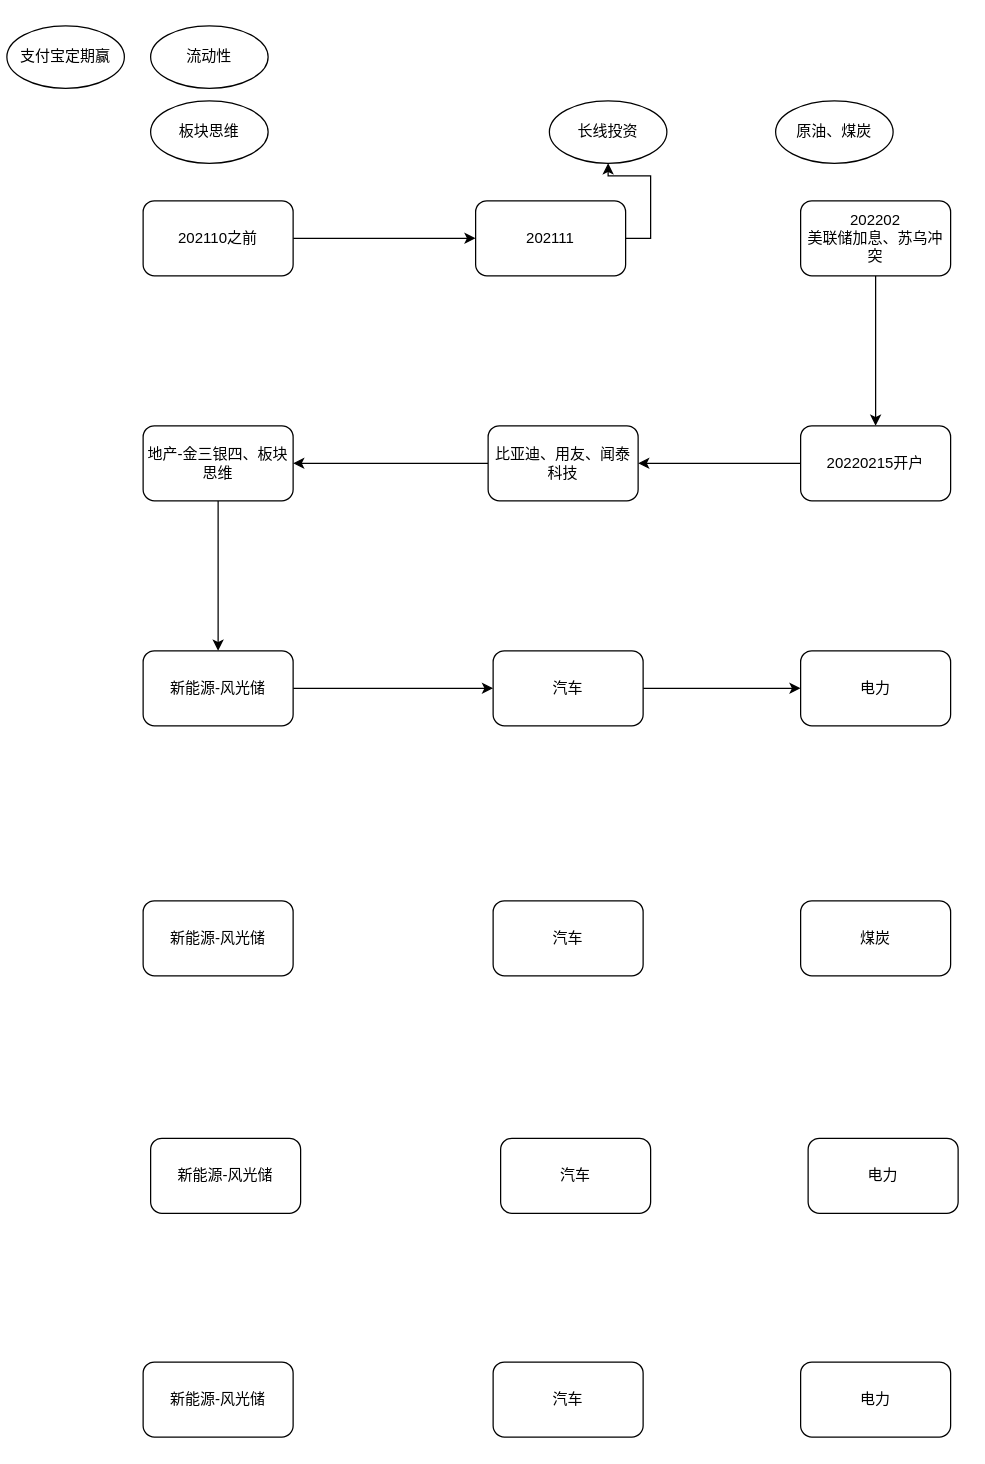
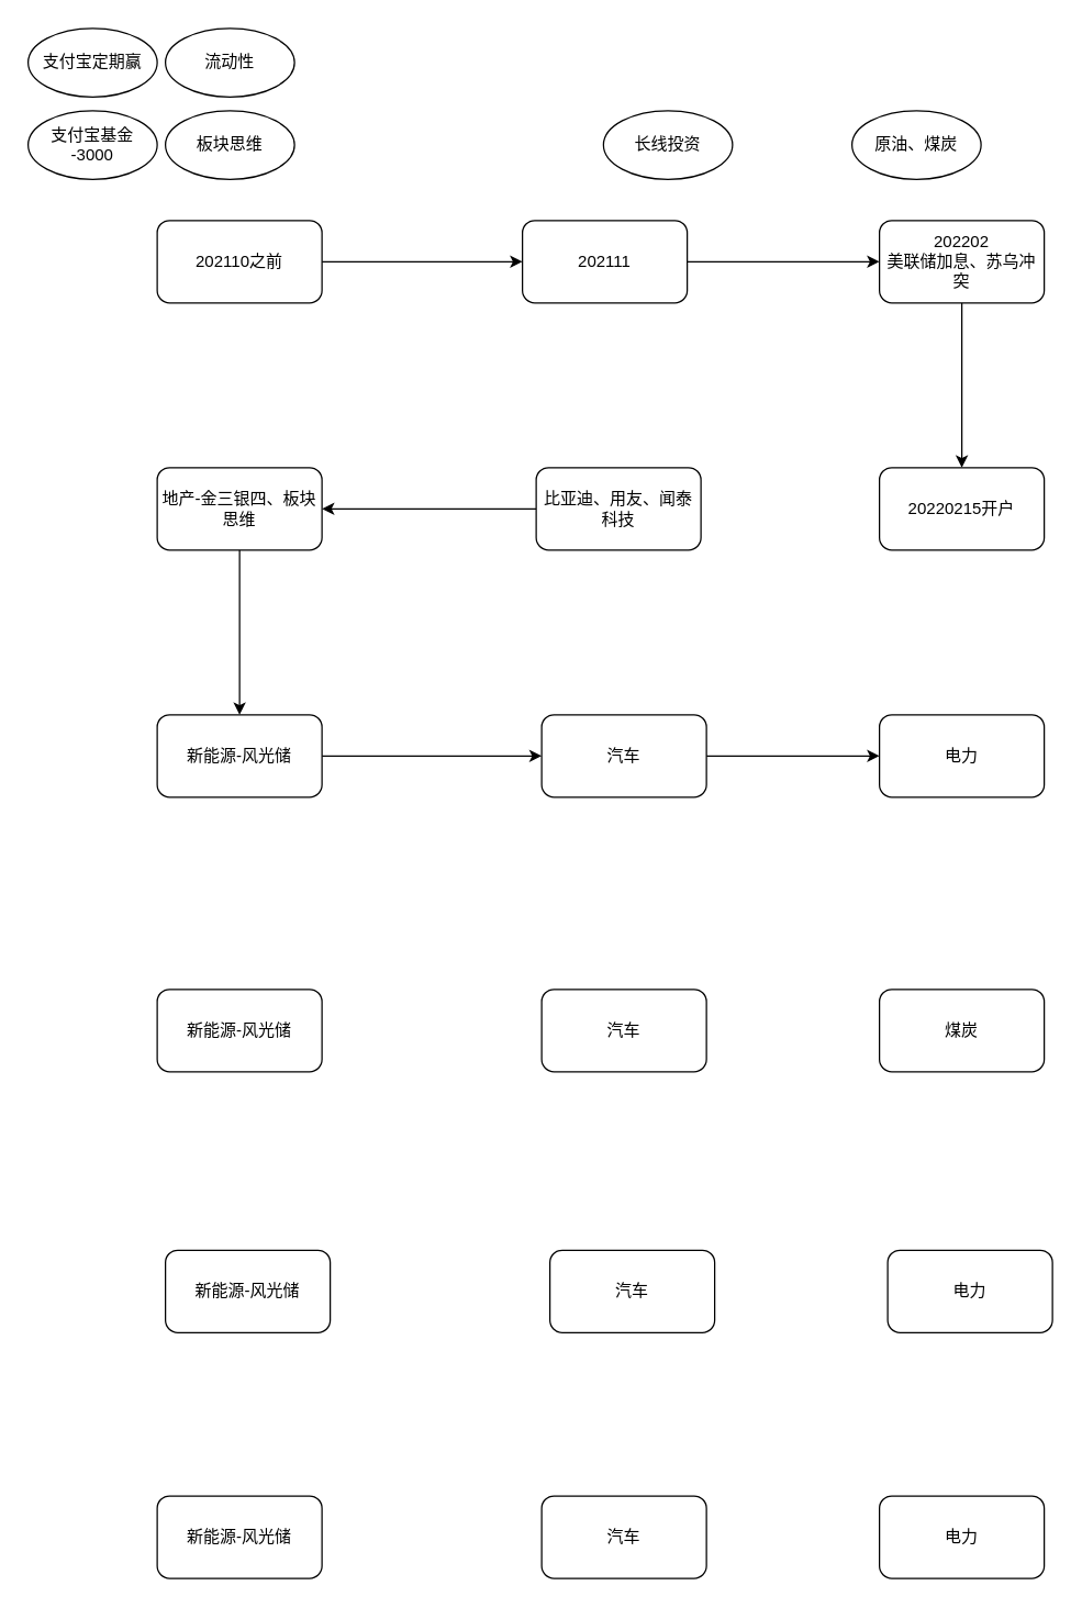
  <mxCell id="0" />
  <mxCell id="1" parent="0" />
  <mxCell id="2" style="edgeStyle=orthogonalEdgeStyle;rounded=0;orthogonalLoop=1;jettySize=auto;html=1;exitX=1;exitY=0.5;exitDx=0;exitDy=0;entryX=0;entryY=0.5;entryDx=0;entryDy=0;" edge="1" parent="1" source="3" target="5"><mxGeometry relative="1" as="geometry" /></mxCell>
  <mxCell id="3" value="202110之前" style="rounded=1;whiteSpace=wrap;html=1;" vertex="1" parent="1"><mxGeometry x="114" y="160" width="120" height="60" as="geometry" /></mxCell>
- <mxCell id="4" style="edgeStyle=orthogonalEdgeStyle;rounded=0;orthogonalLoop=1;jettySize=auto;html=1;exitX=1;exitY=0.5;exitDx=0;exitDy=0;" edge="1" parent="1" source="5" target="21"><mxGeometry relative="1" as="geometry" /></mxCell>
+ <mxCell id="4" style="edgeStyle=orthogonalEdgeStyle;rounded=0;orthogonalLoop=1;jettySize=auto;html=1;exitX=1;exitY=0.5;exitDx=0;exitDy=0;entryX=0;entryY=0.5;entryDx=0;entryDy=0;" edge="1" parent="1" source="5" target="7"><mxGeometry relative="1" as="geometry" /></mxCell>
  <mxCell id="5" value="202111" style="rounded=1;whiteSpace=wrap;html=1;" vertex="1" parent="1"><mxGeometry x="380" y="160" width="120" height="60" as="geometry" /></mxCell>
  <mxCell id="6" style="edgeStyle=orthogonalEdgeStyle;rounded=0;orthogonalLoop=1;jettySize=auto;html=1;exitX=0.5;exitY=1;exitDx=0;exitDy=0;" edge="1" parent="1" source="7" target="13"><mxGeometry relative="1" as="geometry" /></mxCell>
  <mxCell id="7" value="202202&lt;br&gt;美联储加息、苏乌冲突" style="rounded=1;whiteSpace=wrap;html=1;" vertex="1" parent="1"><mxGeometry x="640" y="160" width="120" height="60" as="geometry" /></mxCell>
  <mxCell id="8" style="edgeStyle=orthogonalEdgeStyle;rounded=0;orthogonalLoop=1;jettySize=auto;html=1;exitX=0.5;exitY=1;exitDx=0;exitDy=0;" edge="1" parent="1" source="9" target="15"><mxGeometry relative="1" as="geometry" /></mxCell>
  <mxCell id="9" value="地产-金三银四、板块思维" style="rounded=1;whiteSpace=wrap;html=1;" vertex="1" parent="1"><mxGeometry x="114" y="340" width="120" height="60" as="geometry" /></mxCell>
  <mxCell id="10" style="edgeStyle=orthogonalEdgeStyle;rounded=0;orthogonalLoop=1;jettySize=auto;html=1;exitX=0;exitY=0.5;exitDx=0;exitDy=0;entryX=1;entryY=0.5;entryDx=0;entryDy=0;" edge="1" parent="1" source="11" target="9"><mxGeometry relative="1" as="geometry" /></mxCell>
  <mxCell id="11" value="比亚迪、用友、闻泰科技" style="rounded=1;whiteSpace=wrap;html=1;" vertex="1" parent="1"><mxGeometry x="390" y="340" width="120" height="60" as="geometry" /></mxCell>
- <mxCell id="12" style="edgeStyle=orthogonalEdgeStyle;rounded=0;orthogonalLoop=1;jettySize=auto;html=1;exitX=0;exitY=0.5;exitDx=0;exitDy=0;entryX=1;entryY=0.5;entryDx=0;entryDy=0;" edge="1" parent="1" source="13" target="11"><mxGeometry relative="1" as="geometry" /></mxCell>
  <mxCell id="13" value="20220215开户" style="rounded=1;whiteSpace=wrap;html=1;" vertex="1" parent="1"><mxGeometry x="640" y="340" width="120" height="60" as="geometry" /></mxCell>
  <mxCell id="14" style="edgeStyle=orthogonalEdgeStyle;rounded=0;orthogonalLoop=1;jettySize=auto;html=1;exitX=1;exitY=0.5;exitDx=0;exitDy=0;entryX=0;entryY=0.5;entryDx=0;entryDy=0;" edge="1" parent="1" source="15" target="17"><mxGeometry relative="1" as="geometry" /></mxCell>
  <mxCell id="15" value="新能源-风光储" style="rounded=1;whiteSpace=wrap;html=1;" vertex="1" parent="1"><mxGeometry x="114" y="520" width="120" height="60" as="geometry" /></mxCell>
  <mxCell id="16" style="edgeStyle=orthogonalEdgeStyle;rounded=0;orthogonalLoop=1;jettySize=auto;html=1;exitX=1;exitY=0.5;exitDx=0;exitDy=0;" edge="1" parent="1" source="17" target="18"><mxGeometry relative="1" as="geometry" /></mxCell>
  <mxCell id="17" value="汽车" style="rounded=1;whiteSpace=wrap;html=1;" vertex="1" parent="1"><mxGeometry x="394" y="520" width="120" height="60" as="geometry" /></mxCell>
  <mxCell id="18" value="电力" style="rounded=1;whiteSpace=wrap;html=1;" vertex="1" parent="1"><mxGeometry x="640" y="520" width="120" height="60" as="geometry" /></mxCell>
+ <mxCell id="19" value="支付宝基金&lt;br&gt;-3000" style="ellipse;whiteSpace=wrap;html=1;" vertex="1" parent="1"><mxGeometry x="20" y="80" width="94" height="50" as="geometry" /></mxCell>
  <mxCell id="20" value="板块思维" style="ellipse;whiteSpace=wrap;html=1;" vertex="1" parent="1"><mxGeometry x="120" y="80" width="94" height="50" as="geometry" /></mxCell>
  <mxCell id="21" value="长线投资" style="ellipse;whiteSpace=wrap;html=1;" vertex="1" parent="1"><mxGeometry x="439" y="80" width="94" height="50" as="geometry" /></mxCell>
- <mxCell id="22" value="支付宝定期赢" style="ellipse;whiteSpace=wrap;html=1;" vertex="1" parent="1"><mxGeometry x="5" y="20" width="94" height="50" as="geometry" /></mxCell>
+ <mxCell id="22" value="支付宝定期赢" style="ellipse;whiteSpace=wrap;html=1;" vertex="1" parent="1"><mxGeometry x="20" y="20" width="94" height="50" as="geometry" /></mxCell>
  <mxCell id="23" value="流动性" style="ellipse;whiteSpace=wrap;html=1;" vertex="1" parent="1"><mxGeometry x="120" y="20" width="94" height="50" as="geometry" /></mxCell>
  <mxCell id="24" value="原油、煤炭" style="ellipse;whiteSpace=wrap;html=1;" vertex="1" parent="1"><mxGeometry x="620" y="80" width="94" height="50" as="geometry" /></mxCell>
  <mxCell id="25" value="新能源-风光储" style="rounded=1;whiteSpace=wrap;html=1;" vertex="1" parent="1"><mxGeometry x="114" y="720" width="120" height="60" as="geometry" /></mxCell>
  <mxCell id="26" value="汽车" style="rounded=1;whiteSpace=wrap;html=1;" vertex="1" parent="1"><mxGeometry x="394" y="720" width="120" height="60" as="geometry" /></mxCell>
  <mxCell id="27" value="煤炭" style="rounded=1;whiteSpace=wrap;html=1;" vertex="1" parent="1"><mxGeometry x="640" y="720" width="120" height="60" as="geometry" /></mxCell>
  <mxCell id="28" value="新能源-风光储" style="rounded=1;whiteSpace=wrap;html=1;" vertex="1" parent="1"><mxGeometry x="120" y="910" width="120" height="60" as="geometry" /></mxCell>
  <mxCell id="29" value="汽车" style="rounded=1;whiteSpace=wrap;html=1;" vertex="1" parent="1"><mxGeometry x="400" y="910" width="120" height="60" as="geometry" /></mxCell>
  <mxCell id="30" value="电力" style="rounded=1;whiteSpace=wrap;html=1;" vertex="1" parent="1"><mxGeometry x="646" y="910" width="120" height="60" as="geometry" /></mxCell>
  <mxCell id="31" value="新能源-风光储" style="rounded=1;whiteSpace=wrap;html=1;" vertex="1" parent="1"><mxGeometry x="114" y="1089" width="120" height="60" as="geometry" /></mxCell>
  <mxCell id="32" value="汽车" style="rounded=1;whiteSpace=wrap;html=1;" vertex="1" parent="1"><mxGeometry x="394" y="1089" width="120" height="60" as="geometry" /></mxCell>
  <mxCell id="33" value="电力" style="rounded=1;whiteSpace=wrap;html=1;" vertex="1" parent="1"><mxGeometry x="640" y="1089" width="120" height="60" as="geometry" /></mxCell>
